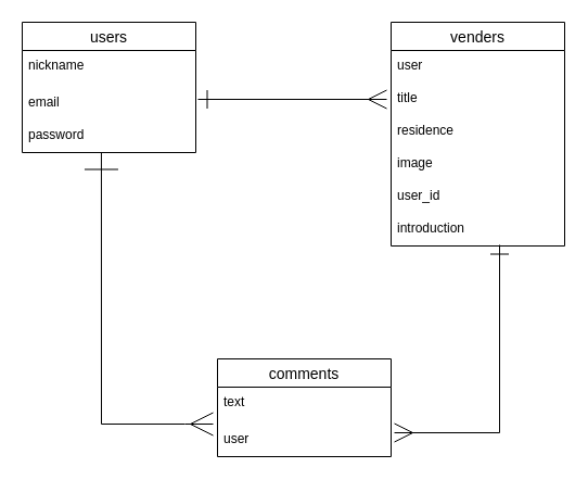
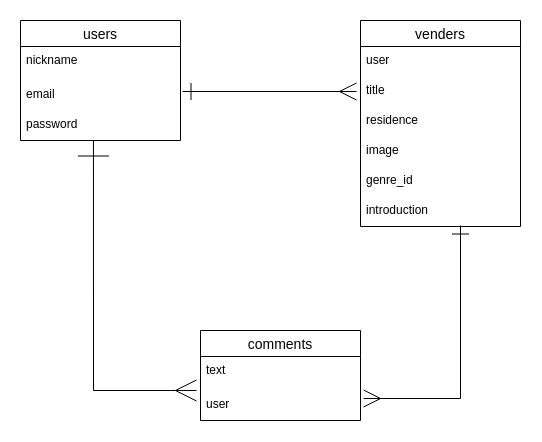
  <mxCell id="0" />
  <mxCell id="1" parent="0" />
  <mxCell id="2" value="users" style="swimlane;fontStyle=0;childLayout=stackLayout;horizontal=1;startSize=26;horizontalStack=0;resizeParent=1;resizeParentMax=0;resizeLast=0;collapsible=1;marginBottom=0;align=center;fontSize=14;" vertex="1" parent="1"><mxGeometry x="20" y="20" width="160" height="120" as="geometry" /></mxCell>
  <mxCell id="3" value="nickname" style="text;strokeColor=none;fillColor=none;spacingLeft=4;spacingRight=4;overflow=hidden;rotatable=0;points=[[0,0.5],[1,0.5]];portConstraint=eastwest;fontSize=12;" vertex="1" parent="2"><mxGeometry y="26" width="160" height="34" as="geometry" /></mxCell>
  <mxCell id="4" value="email" style="text;strokeColor=none;fillColor=none;spacingLeft=4;spacingRight=4;overflow=hidden;rotatable=0;points=[[0,0.5],[1,0.5]];portConstraint=eastwest;fontSize=12;" vertex="1" parent="2"><mxGeometry y="60" width="160" height="30" as="geometry" /></mxCell>
  <mxCell id="5" value="password" style="text;strokeColor=none;fillColor=none;spacingLeft=4;spacingRight=4;overflow=hidden;rotatable=0;points=[[0,0.5],[1,0.5]];portConstraint=eastwest;fontSize=12;" vertex="1" parent="2"><mxGeometry y="90" width="160" height="30" as="geometry" /></mxCell>
  <mxCell id="6" value="venders" style="swimlane;fontStyle=0;childLayout=stackLayout;horizontal=1;startSize=26;horizontalStack=0;resizeParent=1;resizeParentMax=0;resizeLast=0;collapsible=1;marginBottom=0;align=center;fontSize=14;" vertex="1" parent="1"><mxGeometry x="360" y="20" width="160" height="206" as="geometry" /></mxCell>
  <mxCell id="7" value="user" style="text;strokeColor=none;fillColor=none;spacingLeft=4;spacingRight=4;overflow=hidden;rotatable=0;points=[[0,0.5],[1,0.5]];portConstraint=eastwest;fontSize=12;" vertex="1" parent="6"><mxGeometry y="26" width="160" height="30" as="geometry" /></mxCell>
  <mxCell id="8" value="title" style="text;strokeColor=none;fillColor=none;spacingLeft=4;spacingRight=4;overflow=hidden;rotatable=0;points=[[0,0.5],[1,0.5]];portConstraint=eastwest;fontSize=12;" vertex="1" parent="6"><mxGeometry y="56" width="160" height="30" as="geometry" /></mxCell>
  <mxCell id="9" value="residence" style="text;strokeColor=none;fillColor=none;spacingLeft=4;spacingRight=4;overflow=hidden;rotatable=0;points=[[0,0.5],[1,0.5]];portConstraint=eastwest;fontSize=12;" vertex="1" parent="6"><mxGeometry y="86" width="160" height="30" as="geometry" /></mxCell>
  <mxCell id="10" value="image" style="text;strokeColor=none;fillColor=none;spacingLeft=4;spacingRight=4;overflow=hidden;rotatable=0;points=[[0,0.5],[1,0.5]];portConstraint=eastwest;fontSize=12;" vertex="1" parent="6"><mxGeometry y="116" width="160" height="30" as="geometry" /></mxCell>
- <mxCell id="11" value="user_id" style="text;strokeColor=none;fillColor=none;spacingLeft=4;spacingRight=4;overflow=hidden;rotatable=0;points=[[0,0.5],[1,0.5]];portConstraint=eastwest;fontSize=12;" vertex="1" parent="6"><mxGeometry y="146" width="160" height="30" as="geometry" /></mxCell>
+ <mxCell id="11" value="genre_id" style="text;strokeColor=none;fillColor=none;spacingLeft=4;spacingRight=4;overflow=hidden;rotatable=0;points=[[0,0.5],[1,0.5]];portConstraint=eastwest;fontSize=12;" vertex="1" parent="6"><mxGeometry y="146" width="160" height="30" as="geometry" /></mxCell>
  <mxCell id="12" value="introduction" style="text;strokeColor=none;fillColor=none;spacingLeft=4;spacingRight=4;overflow=hidden;rotatable=0;points=[[0,0.5],[1,0.5]];portConstraint=eastwest;fontSize=12;" vertex="1" parent="6"><mxGeometry y="176" width="160" height="30" as="geometry" /></mxCell>
  <mxCell id="13" value="comments" style="swimlane;fontStyle=0;childLayout=stackLayout;horizontal=1;startSize=26;horizontalStack=0;resizeParent=1;resizeParentMax=0;resizeLast=0;collapsible=1;marginBottom=0;align=center;fontSize=14;" vertex="1" parent="1"><mxGeometry x="200" y="330" width="160" height="90" as="geometry" /></mxCell>
  <mxCell id="14" value="text" style="text;strokeColor=none;fillColor=none;spacingLeft=4;spacingRight=4;overflow=hidden;rotatable=0;points=[[0,0.5],[1,0.5]];portConstraint=eastwest;fontSize=12;" vertex="1" parent="13"><mxGeometry y="26" width="160" height="34" as="geometry" /></mxCell>
  <mxCell id="15" value="user" style="text;strokeColor=none;fillColor=none;spacingLeft=4;spacingRight=4;overflow=hidden;rotatable=0;points=[[0,0.5],[1,0.5]];portConstraint=eastwest;fontSize=12;" vertex="1" parent="13"><mxGeometry y="60" width="160" height="30" as="geometry" /></mxCell>
  <mxCell id="16" value="" style="endArrow=ERone;html=1;entryX=0.456;entryY=1;entryDx=0;entryDy=0;entryPerimeter=0;rounded=0;strokeWidth=1;startArrow=ERmany;startFill=0;startSize=19;endFill=0;endSize=29;" edge="1" parent="1" target="5"><mxGeometry width="50" height="50" relative="1" as="geometry"><mxPoint x="196" y="390" as="sourcePoint" /><mxPoint x="270" y="220" as="targetPoint" /><Array as="points"><mxPoint x="170" y="390" /><mxPoint x="93" y="390" /></Array></mxGeometry></mxCell>
  <mxCell id="17" value="" style="endArrow=ERmany;html=1;startSize=15;endSize=15;strokeWidth=1;startArrow=ERone;startFill=0;endFill=0;" edge="1" parent="1"><mxGeometry width="50" height="50" relative="1" as="geometry"><mxPoint x="182" y="91" as="sourcePoint" /><mxPoint x="356" y="91" as="targetPoint" /></mxGeometry></mxCell>
  <mxCell id="18" value="" style="endArrow=ERone;html=1;startSize=15;endSize=15;strokeWidth=1;entryX=0.625;entryY=0.967;entryDx=0;entryDy=0;entryPerimeter=0;exitX=1.019;exitY=0.267;exitDx=0;exitDy=0;exitPerimeter=0;rounded=0;startArrow=ERmany;startFill=0;endFill=0;" edge="1" parent="1" source="15" target="12"><mxGeometry width="50" height="50" relative="1" as="geometry"><mxPoint x="460" y="430" as="sourcePoint" /><mxPoint x="290" y="170" as="targetPoint" /><Array as="points"><mxPoint x="460" y="398" /></Array></mxGeometry></mxCell>
